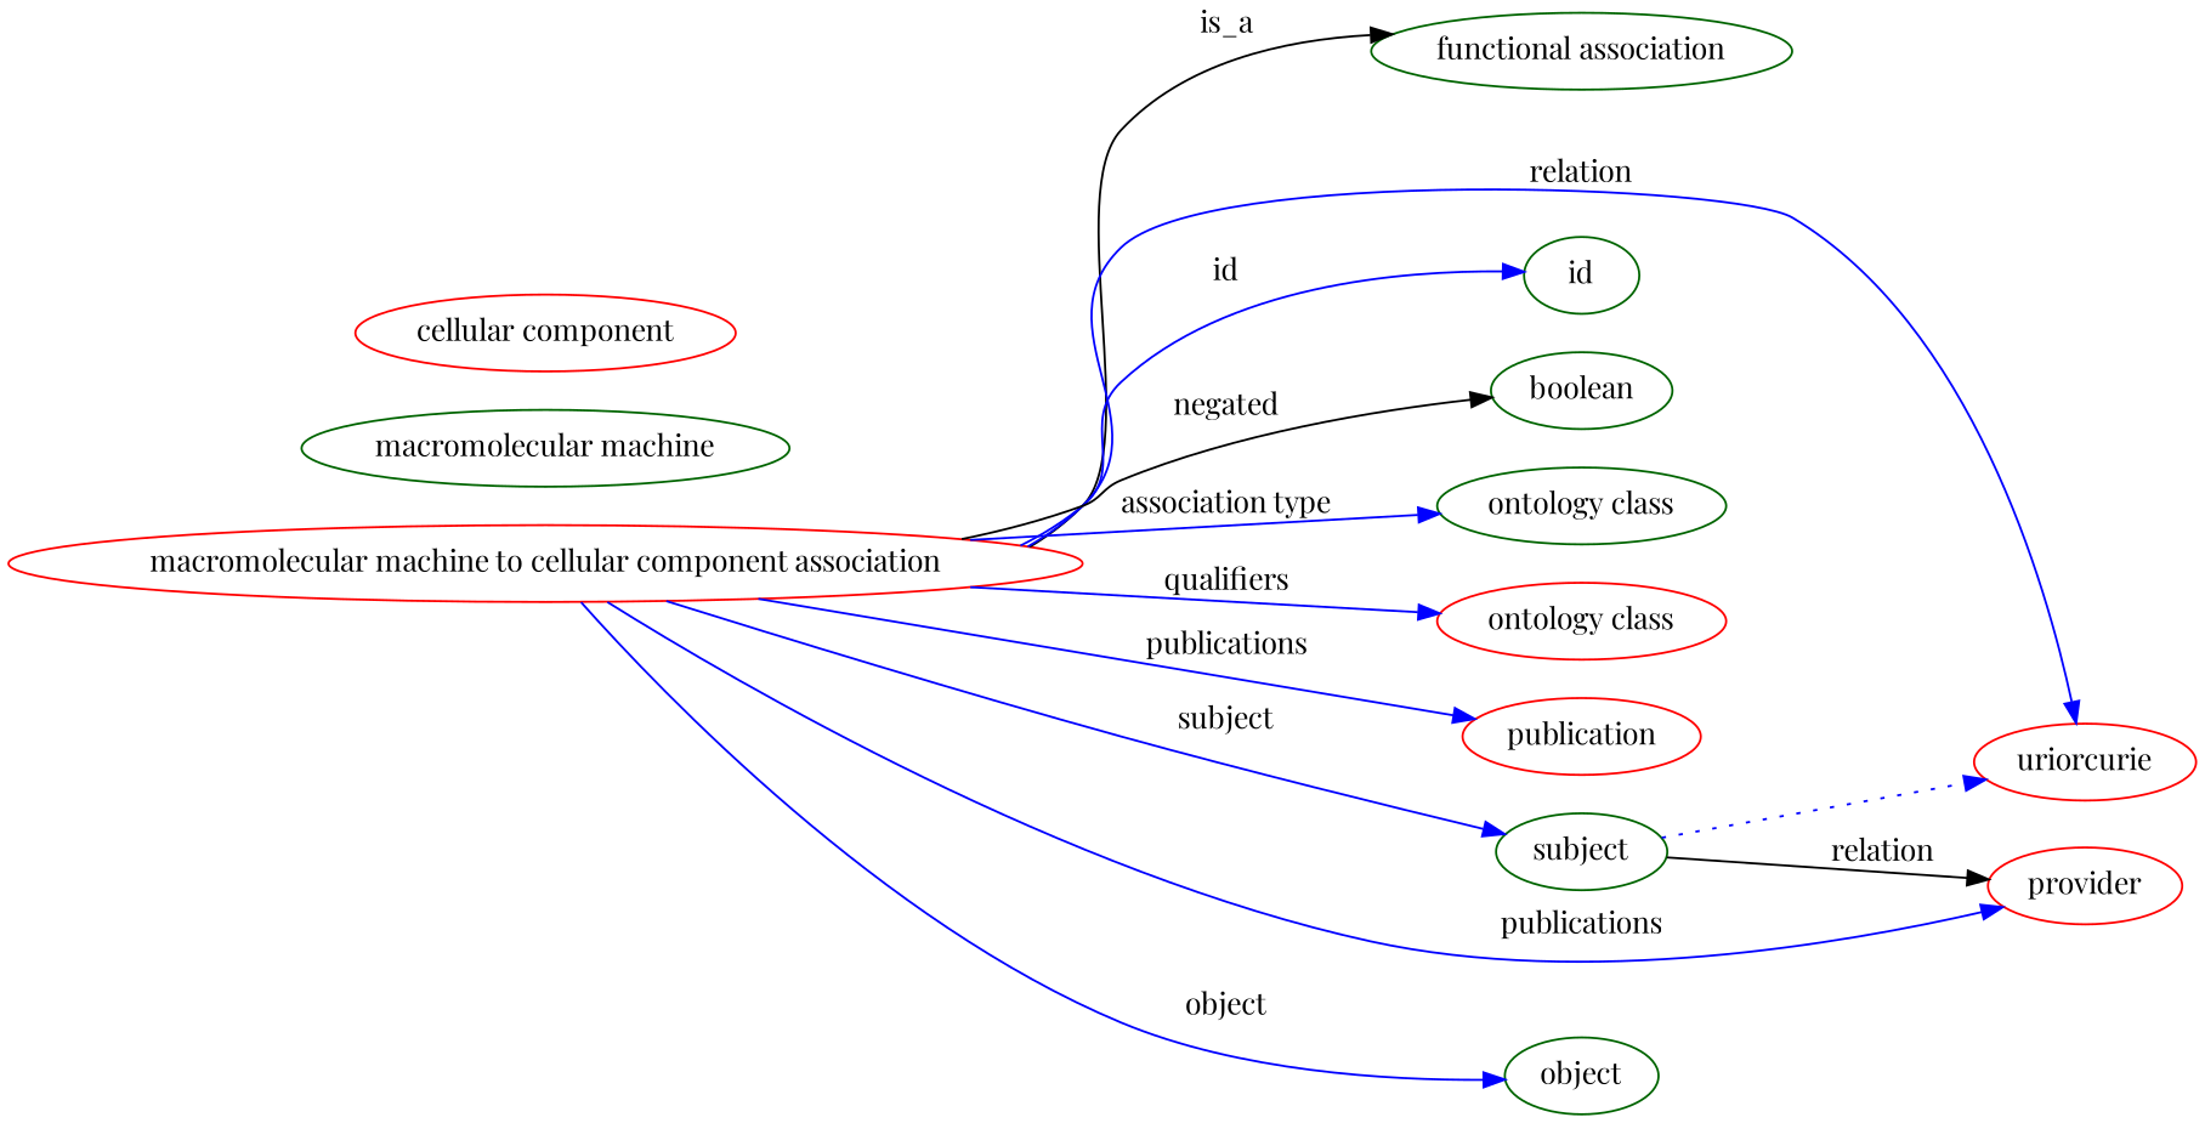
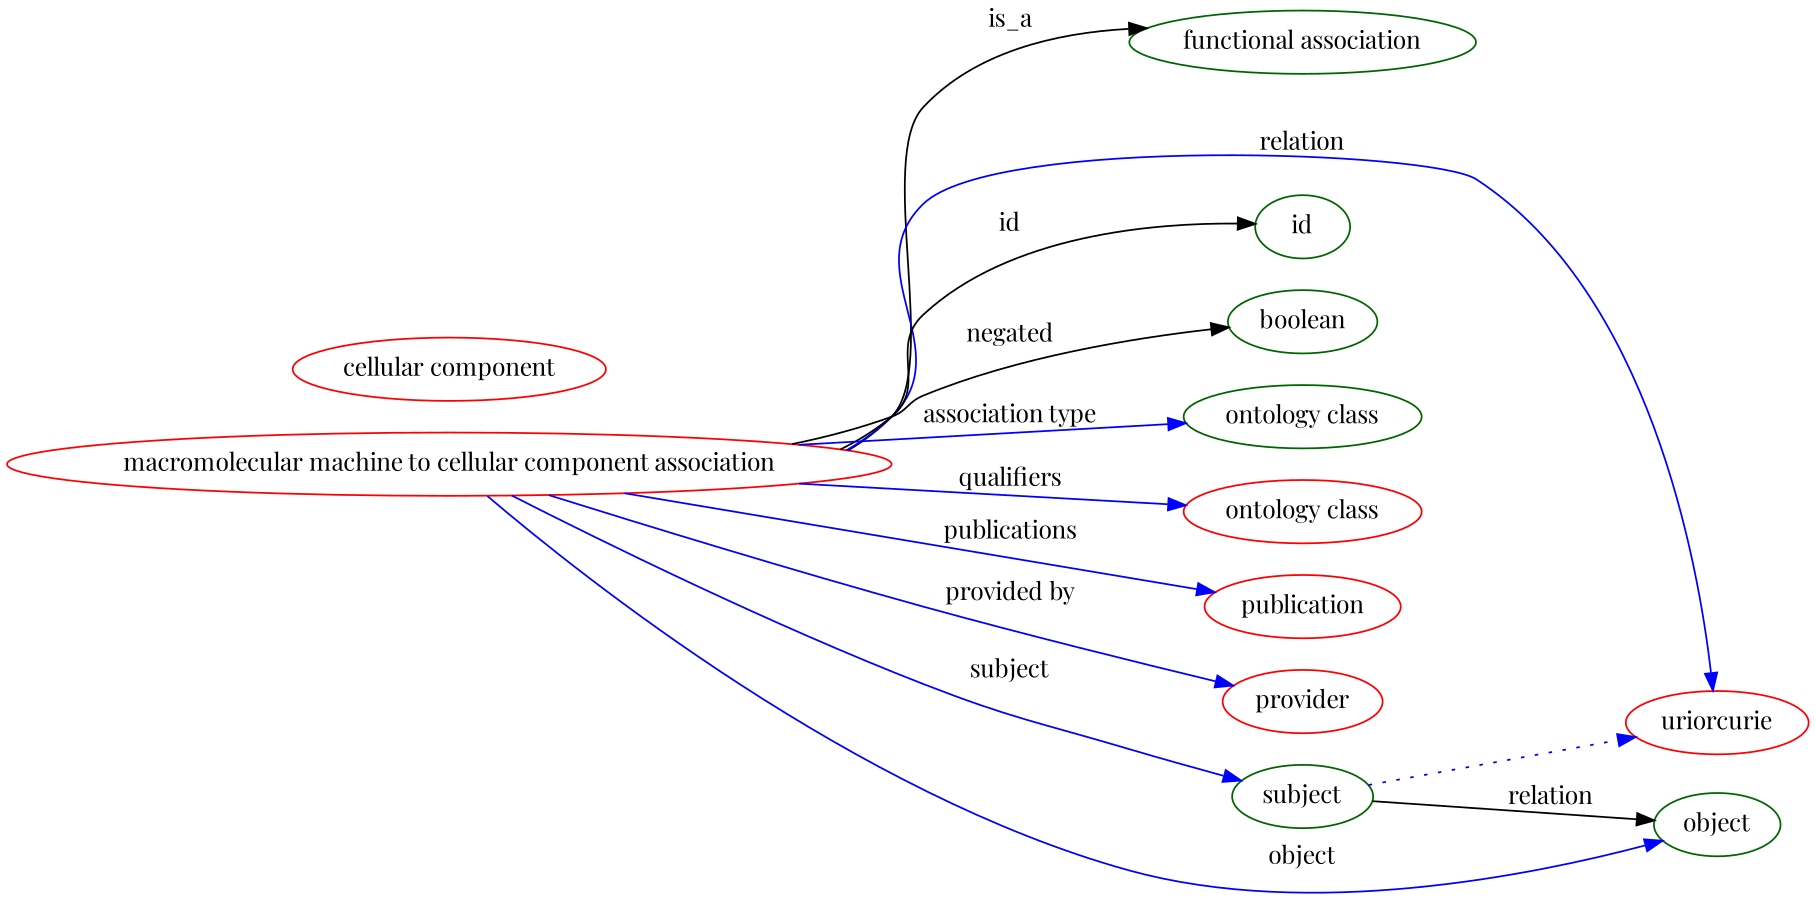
  digraph {
    fontname="Playfair Display"
    rankdir=LR
    node [color=darkgreen fontname="Playfair Display"]
    edge [fontname="Playfair Display" color=blue style=solid]
    n1 [color=red height=0.5 label="macromolecular machine to cellular component association" width=6.1925]
    "functional association" [height=0.5 width=2.4373]
    n3 [color=red height=0.5 label=uriorcurie width=1.2638]
    id [height=0.5 width=0.75]
    n5 [height=0.5 label=boolean width=1.0652]
    n6 [height=0.5 label="ontology class" width=1.7151]
    n7 [color=red height=0.5 label="ontology class" width=1.7151]
    n8 [color=red height=0.5 label=publication width=1.3902]
    n9 [color=red height=0.5 label=provider width=1.1193]
    subject [height=0.5 width=0.99297]
    object [height=0.5 width=0.9027]
-   n12 [height=0.5 label="macromolecular machine" width=2.8164]
    n13 [color=red height=0.5 label="cellular component" width=2.2026]
    n1 -> "functional association" [label=is_a color="" style=""]
    n1 -> n3 [label=relation]
-   n1 -> id [label=id]
+   n1 -> id [color=black label=id]
    n1 -> n5 [color=black label=negated]
    n1 -> n6 [label="association type"]
    n1 -> n7 [label=qualifiers]
    n1 -> n8 [label=publications]
-   n1 -> n9 [label=publications]
+   n1 -> n9 [label="provided by"]
    n1 -> subject [label=subject]
    n1 -> object [label=object]
    subject -> n3 [style=dotted]
-   subject -> n9 [label=relation color="" style=""]
+   subject -> object [label=relation color="" style=""]
  }
